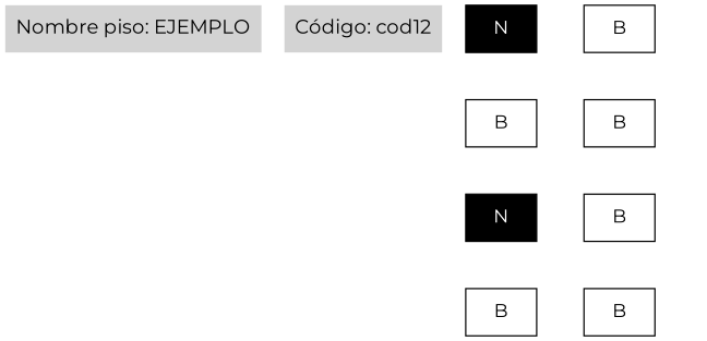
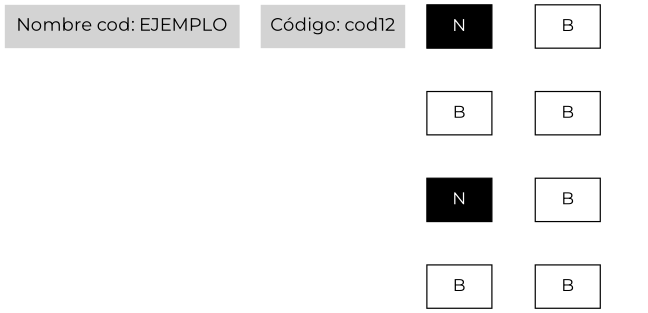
  digraph {
    rankdir=TB
    fontname=Montserrat
    node [shape=box style=filled fontname=Montserrat fillcolor=white]
    edge [style=invis fontname=Montserrat]
-   n1 [fontsize=15 label="Nombre piso: EJEMPLO" shape=plaintext fillcolor=""]
+   n1 [fontsize=15 label="Nombre cod: EJEMPLO" shape=plaintext fillcolor=""]
    n2 [fontsize=15 label="Código: cod12" shape=plaintext fillcolor=""]
    n3 [fillcolor=black fontcolor=white label=N]
    n4 [label=B]
    n5 [fillcolor=black fontcolor=white label=N]
    n6 [label=B]
    n7 [label=B]
    n8 [label=B]
    n9 [label=B]
    n10 [label=B]
    subgraph sub_1 {
      n1
      n2
      n3
      n4
      n5
      n6
      n7
      n8
      n9
      n10
    }
    n3 -> n4
    n4 -> n4
    n4 -> n5
    n5 -> n5
    n5 -> n6
    n6 -> n6
    n7 -> n7
    n7 -> n8
    n8 -> n8
    n8 -> n8
    n8 -> n9
    n9 -> n9
    n9 -> n9
    n9 -> n10
    n10 -> n10
    n10 -> n10
  }
